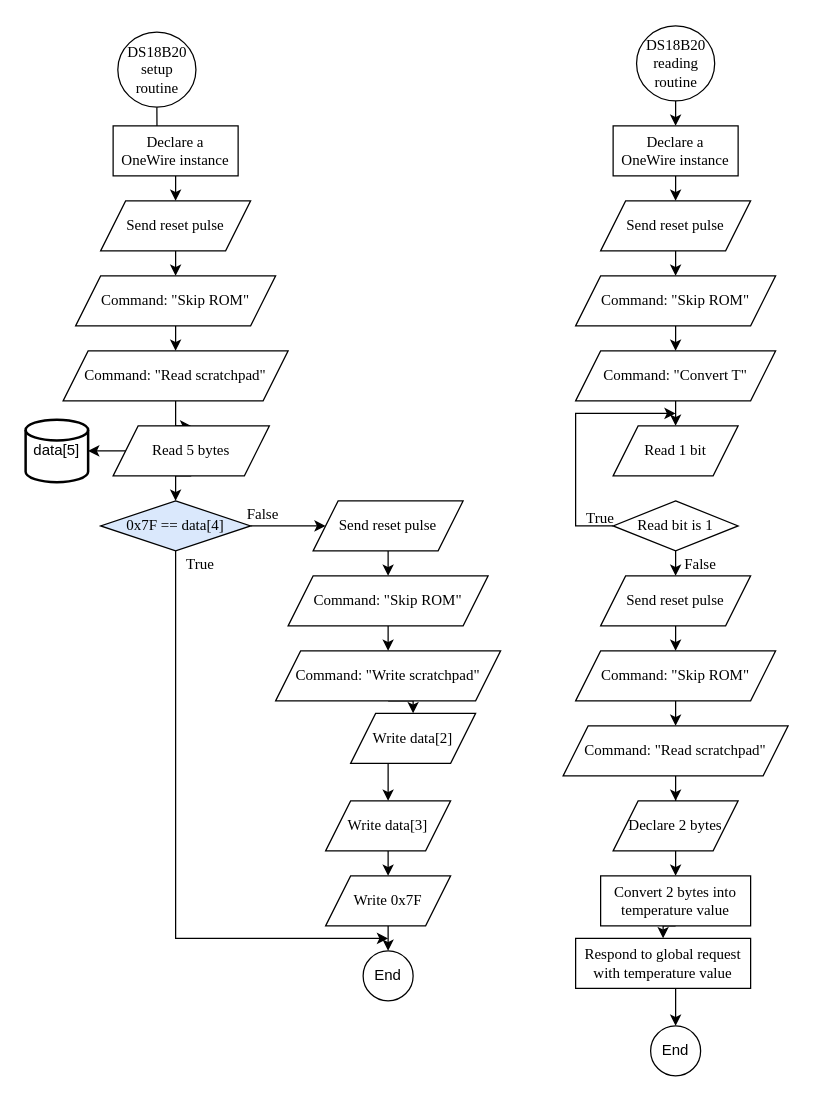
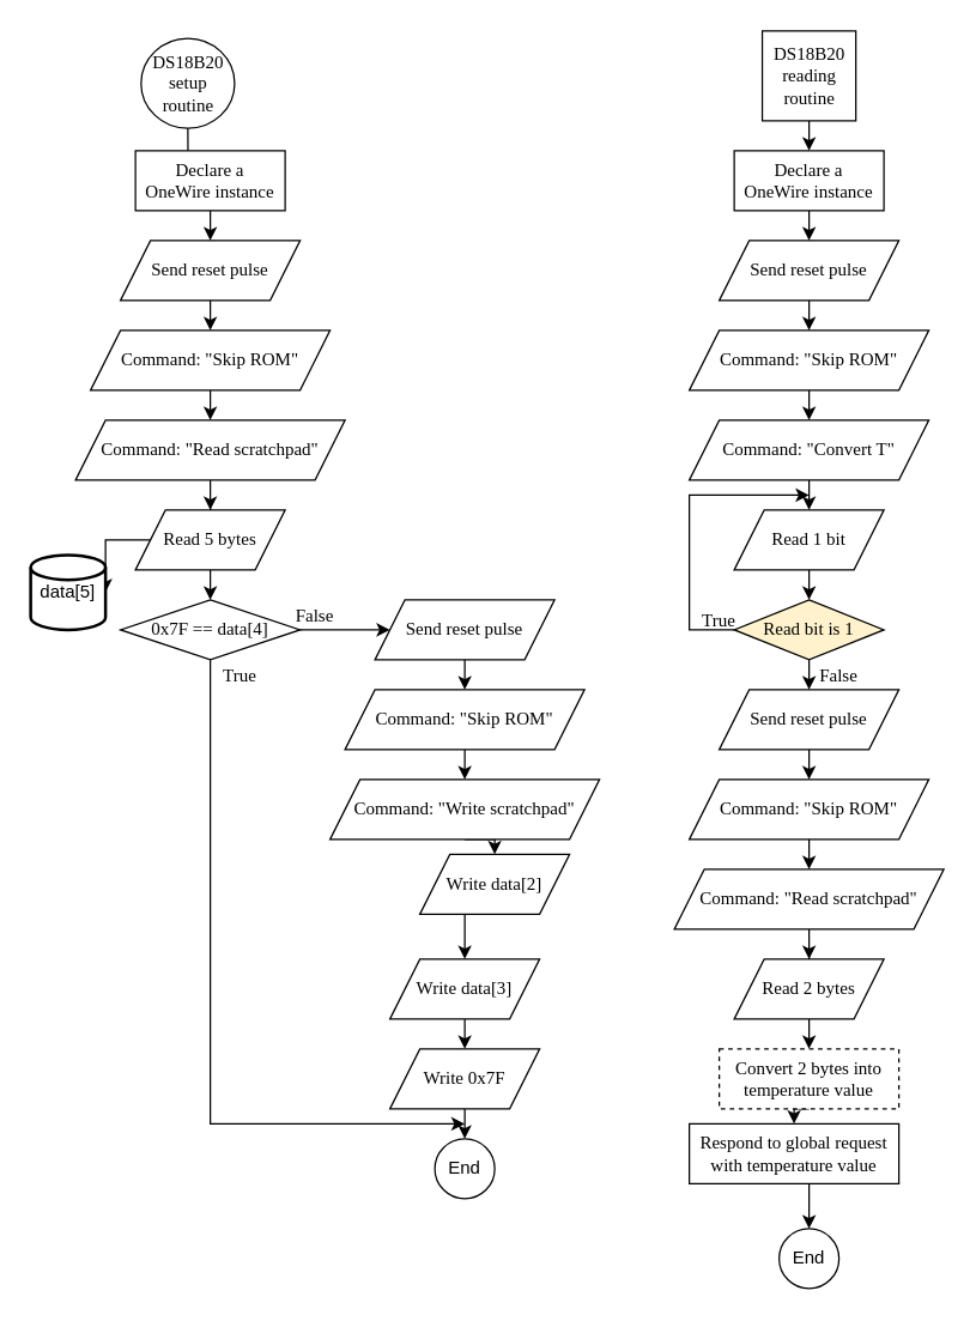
  <mxCell id="0" />
  <mxCell id="1" parent="0" />
  <mxCell id="2" style="edgeStyle=orthogonalEdgeStyle;rounded=0;orthogonalLoop=1;jettySize=auto;html=1;exitX=0.5;exitY=1;exitDx=0;exitDy=0;entryX=0.5;entryY=0;entryDx=0;entryDy=0;" edge="1" parent="1" source="3" target="39"><mxGeometry relative="1" as="geometry" /></mxCell>
- <mxCell id="3" value="&lt;font face=&quot;Times New Roman&quot;&gt;DS18B20 reading routine&lt;/font&gt;" style="ellipse;whiteSpace=wrap;html=1;" vertex="1" parent="1"><mxGeometry x="508.75" y="20" width="62.5" height="60" as="geometry" /></mxCell>
+ <mxCell id="3" value="&lt;font face=&quot;Times New Roman&quot;&gt;DS18B20 reading routine&lt;/font&gt;" style="whiteSpace=wrap;html=1;rounded=0;" vertex="1" parent="1"><mxGeometry x="508.75" y="20" width="62.5" height="60" as="geometry" /></mxCell>
  <mxCell id="4" style="edgeStyle=orthogonalEdgeStyle;rounded=0;orthogonalLoop=1;jettySize=auto;html=1;exitX=0.5;exitY=1;exitDx=0;exitDy=0;entryX=0.5;entryY=0;entryDx=0;entryDy=0;" edge="1" parent="1" source="5" target="7"><mxGeometry relative="1" as="geometry" /></mxCell>
  <mxCell id="5" value="&lt;font face=&quot;Times New Roman&quot;&gt;Send reset pulse&lt;/font&gt;" style="shape=parallelogram;perimeter=parallelogramPerimeter;whiteSpace=wrap;html=1;fixedSize=1;" vertex="1" parent="1"><mxGeometry x="480" y="160" width="120" height="40" as="geometry" /></mxCell>
  <mxCell id="6" style="edgeStyle=orthogonalEdgeStyle;rounded=0;orthogonalLoop=1;jettySize=auto;html=1;exitX=0.5;exitY=1;exitDx=0;exitDy=0;entryX=0.5;entryY=0;entryDx=0;entryDy=0;" edge="1" parent="1" source="7" target="9"><mxGeometry relative="1" as="geometry" /></mxCell>
  <mxCell id="7" value="&lt;font face=&quot;Times New Roman&quot;&gt;Command: &quot;Skip ROM&quot;&lt;/font&gt;" style="shape=parallelogram;perimeter=parallelogramPerimeter;whiteSpace=wrap;html=1;fixedSize=1;" vertex="1" parent="1"><mxGeometry x="460" y="220" width="160" height="40" as="geometry" /></mxCell>
  <mxCell id="8" style="edgeStyle=orthogonalEdgeStyle;rounded=0;orthogonalLoop=1;jettySize=auto;html=1;exitX=0.5;exitY=1;exitDx=0;exitDy=0;entryX=0.5;entryY=0;entryDx=0;entryDy=0;" edge="1" parent="1" source="9" target="11"><mxGeometry relative="1" as="geometry" /></mxCell>
  <mxCell id="9" value="&lt;font face=&quot;Times New Roman&quot;&gt;Command: &quot;Convert T&quot;&lt;/font&gt;" style="shape=parallelogram;perimeter=parallelogramPerimeter;whiteSpace=wrap;html=1;fixedSize=1;" vertex="1" parent="1"><mxGeometry x="460" y="280" width="160" height="40" as="geometry" /></mxCell>
+ <mxCell id="10" style="edgeStyle=orthogonalEdgeStyle;rounded=0;orthogonalLoop=1;jettySize=auto;html=1;exitX=0.5;exitY=1;exitDx=0;exitDy=0;entryX=0.5;entryY=0;entryDx=0;entryDy=0;" edge="1" parent="1" source="11" target="14"><mxGeometry relative="1" as="geometry" /></mxCell>
  <mxCell id="11" value="&lt;font face=&quot;Times New Roman&quot;&gt;Read 1 bit&lt;/font&gt;" style="shape=parallelogram;perimeter=parallelogramPerimeter;whiteSpace=wrap;html=1;fixedSize=1;" vertex="1" parent="1"><mxGeometry x="490" y="340" width="100" height="40" as="geometry" /></mxCell>
  <mxCell id="12" style="edgeStyle=orthogonalEdgeStyle;rounded=0;orthogonalLoop=1;jettySize=auto;html=1;exitX=0;exitY=0.5;exitDx=0;exitDy=0;" edge="1" parent="1" source="14"><mxGeometry relative="1" as="geometry"><mxPoint x="540" y="330" as="targetPoint" /><Array as="points"><mxPoint x="460" y="420" /><mxPoint x="460" y="330" /></Array></mxGeometry></mxCell>
  <mxCell id="13" style="edgeStyle=orthogonalEdgeStyle;rounded=0;orthogonalLoop=1;jettySize=auto;html=1;exitX=0.5;exitY=1;exitDx=0;exitDy=0;entryX=0.5;entryY=0;entryDx=0;entryDy=0;" edge="1" parent="1" source="14" target="17"><mxGeometry relative="1" as="geometry" /></mxCell>
- <mxCell id="14" value="&lt;font face=&quot;Times New Roman&quot;&gt;Read bit is 1&lt;/font&gt;" style="rhombus;whiteSpace=wrap;html=1;" vertex="1" parent="1"><mxGeometry x="490" y="400" width="100" height="40" as="geometry" /></mxCell>
+ <mxCell id="14" value="&lt;font face=&quot;Times New Roman&quot;&gt;Read bit is 1&lt;/font&gt;" style="rhombus;whiteSpace=wrap;html=1;fillColor=#fff2cc;" vertex="1" parent="1"><mxGeometry x="490" y="400" width="100" height="40" as="geometry" /></mxCell>
  <mxCell id="15" value="&lt;font face=&quot;Times New Roman&quot;&gt;True&lt;/font&gt;" style="text;html=1;strokeColor=none;fillColor=none;align=center;verticalAlign=top;whiteSpace=wrap;rounded=0;" vertex="1" parent="1"><mxGeometry x="450" y="400" width="60" height="30" as="geometry" /></mxCell>
  <mxCell id="16" style="edgeStyle=orthogonalEdgeStyle;rounded=0;orthogonalLoop=1;jettySize=auto;html=1;exitX=0.5;exitY=1;exitDx=0;exitDy=0;entryX=0.5;entryY=0;entryDx=0;entryDy=0;" edge="1" parent="1" source="17" target="20"><mxGeometry relative="1" as="geometry" /></mxCell>
  <mxCell id="17" value="&lt;font face=&quot;Times New Roman&quot;&gt;Send reset pulse&lt;/font&gt;" style="shape=parallelogram;perimeter=parallelogramPerimeter;whiteSpace=wrap;html=1;fixedSize=1;" vertex="1" parent="1"><mxGeometry x="480" y="460" width="120" height="40" as="geometry" /></mxCell>
  <mxCell id="18" value="&lt;font face=&quot;Times New Roman&quot;&gt;False&lt;/font&gt;" style="text;html=1;strokeColor=none;fillColor=none;align=center;verticalAlign=bottom;whiteSpace=wrap;rounded=0;" vertex="1" parent="1"><mxGeometry x="530" y="430" width="60" height="30" as="geometry" /></mxCell>
  <mxCell id="19" style="edgeStyle=orthogonalEdgeStyle;rounded=0;orthogonalLoop=1;jettySize=auto;html=1;exitX=0.5;exitY=1;exitDx=0;exitDy=0;entryX=0.5;entryY=0;entryDx=0;entryDy=0;" edge="1" parent="1" source="20" target="22"><mxGeometry relative="1" as="geometry" /></mxCell>
  <mxCell id="20" value="&lt;font face=&quot;Times New Roman&quot;&gt;Command: &quot;Skip ROM&quot;&lt;/font&gt;" style="shape=parallelogram;perimeter=parallelogramPerimeter;whiteSpace=wrap;html=1;fixedSize=1;" vertex="1" parent="1"><mxGeometry x="460" y="520" width="160" height="40" as="geometry" /></mxCell>
  <mxCell id="21" value="" style="edgeStyle=orthogonalEdgeStyle;rounded=0;orthogonalLoop=1;jettySize=auto;html=1;" edge="1" parent="1" source="22" target="24"><mxGeometry relative="1" as="geometry" /></mxCell>
  <mxCell id="22" value="&lt;font face=&quot;Times New Roman&quot;&gt;Command: &quot;Read scratchpad&quot;&lt;/font&gt;" style="shape=parallelogram;perimeter=parallelogramPerimeter;whiteSpace=wrap;html=1;fixedSize=1;" vertex="1" parent="1"><mxGeometry x="450" y="580" width="180" height="40" as="geometry" /></mxCell>
  <mxCell id="23" style="edgeStyle=orthogonalEdgeStyle;rounded=0;orthogonalLoop=1;jettySize=auto;html=1;exitX=0.5;exitY=1;exitDx=0;exitDy=0;entryX=0.5;entryY=0;entryDx=0;entryDy=0;" edge="1" parent="1" source="24" target="26"><mxGeometry relative="1" as="geometry" /></mxCell>
- <mxCell id="24" value="&lt;font face=&quot;Times New Roman&quot;&gt;Declare 2 bytes&lt;/font&gt;" style="shape=parallelogram;perimeter=parallelogramPerimeter;whiteSpace=wrap;html=1;fixedSize=1;" vertex="1" parent="1"><mxGeometry x="490" y="640" width="100" height="40" as="geometry" /></mxCell>
+ <mxCell id="24" value="&lt;font face=&quot;Times New Roman&quot;&gt;Read 2 bytes&lt;/font&gt;" style="shape=parallelogram;perimeter=parallelogramPerimeter;whiteSpace=wrap;html=1;fixedSize=1;" vertex="1" parent="1"><mxGeometry x="490" y="640" width="100" height="40" as="geometry" /></mxCell>
  <mxCell id="25" style="edgeStyle=orthogonalEdgeStyle;rounded=0;orthogonalLoop=1;jettySize=auto;html=1;exitX=0.5;exitY=1;exitDx=0;exitDy=0;entryX=0.5;entryY=0;entryDx=0;entryDy=0;" edge="1" parent="1" source="26" target="28"><mxGeometry relative="1" as="geometry" /></mxCell>
- <mxCell id="26" value="&lt;font face=&quot;Times New Roman&quot;&gt;Convert 2 bytes into temperature value&lt;/font&gt;" style="rounded=0;whiteSpace=wrap;html=1;" vertex="1" parent="1"><mxGeometry x="480" y="700" width="120" height="40" as="geometry" /></mxCell>
+ <mxCell id="26" value="&lt;font face=&quot;Times New Roman&quot;&gt;Convert 2 bytes into temperature value&lt;/font&gt;" style="rounded=0;whiteSpace=wrap;html=1;dashed=1;" vertex="1" parent="1"><mxGeometry x="480" y="700" width="120" height="40" as="geometry" /></mxCell>
  <mxCell id="27" style="edgeStyle=orthogonalEdgeStyle;rounded=0;orthogonalLoop=1;jettySize=auto;html=1;exitX=0.5;exitY=1;exitDx=0;exitDy=0;entryX=0.5;entryY=0;entryDx=0;entryDy=0;" edge="1" parent="1" source="28" target="29"><mxGeometry relative="1" as="geometry" /></mxCell>
  <mxCell id="28" value="&lt;font face=&quot;Times New Roman&quot;&gt;Respond to global request with temperature value&lt;/font&gt;" style="rounded=0;whiteSpace=wrap;html=1;" vertex="1" parent="1"><mxGeometry x="460" y="750" width="140" height="40" as="geometry" /></mxCell>
  <mxCell id="29" value="End" style="ellipse;whiteSpace=wrap;html=1;aspect=fixed;" vertex="1" parent="1"><mxGeometry x="520" y="820" width="40" height="40" as="geometry" /></mxCell>
  <mxCell id="30" style="edgeStyle=orthogonalEdgeStyle;rounded=0;orthogonalLoop=1;jettySize=auto;html=1;exitX=0.5;exitY=1;exitDx=0;exitDy=0;entryX=0.5;entryY=0;entryDx=0;entryDy=0;" edge="1" parent="1" source="31" target="33"><mxGeometry relative="1" as="geometry" /></mxCell>
  <mxCell id="31" value="&lt;font face=&quot;Times New Roman&quot;&gt;Send reset pulse&lt;/font&gt;" style="shape=parallelogram;perimeter=parallelogramPerimeter;whiteSpace=wrap;html=1;fixedSize=1;" vertex="1" parent="1"><mxGeometry x="80" y="160" width="120" height="40" as="geometry" /></mxCell>
  <mxCell id="32" style="edgeStyle=orthogonalEdgeStyle;rounded=0;orthogonalLoop=1;jettySize=auto;html=1;exitX=0.5;exitY=1;exitDx=0;exitDy=0;entryX=0.5;entryY=0;entryDx=0;entryDy=0;" edge="1" parent="1" source="33"><mxGeometry relative="1" as="geometry"><mxPoint x="140" y="280" as="targetPoint" /></mxGeometry></mxCell>
  <mxCell id="33" value="&lt;font face=&quot;Times New Roman&quot;&gt;Command: &quot;Skip ROM&quot;&lt;/font&gt;" style="shape=parallelogram;perimeter=parallelogramPerimeter;whiteSpace=wrap;html=1;fixedSize=1;" vertex="1" parent="1"><mxGeometry x="60" y="220" width="160" height="40" as="geometry" /></mxCell>
  <mxCell id="34" value="" style="edgeStyle=orthogonalEdgeStyle;rounded=0;orthogonalLoop=1;jettySize=auto;html=1;" edge="1" parent="1" source="35" target="37"><mxGeometry relative="1" as="geometry" /></mxCell>
  <mxCell id="35" value="&lt;font face=&quot;Times New Roman&quot;&gt;DS18B20 setup routine&lt;/font&gt;" style="ellipse;whiteSpace=wrap;html=1;" vertex="1" parent="1"><mxGeometry x="93.75" y="25" width="62.5" height="60" as="geometry" /></mxCell>
  <mxCell id="36" style="edgeStyle=orthogonalEdgeStyle;rounded=0;orthogonalLoop=1;jettySize=auto;html=1;exitX=0.5;exitY=1;exitDx=0;exitDy=0;entryX=0.5;entryY=0;entryDx=0;entryDy=0;" edge="1" parent="1" source="37" target="31"><mxGeometry relative="1" as="geometry" /></mxCell>
  <mxCell id="37" value="&lt;font face=&quot;Times New Roman&quot;&gt;Declare a &lt;br&gt;OneWire instance&lt;/font&gt;" style="rounded=0;whiteSpace=wrap;html=1;" vertex="1" parent="1"><mxGeometry x="90" y="100" width="100" height="40" as="geometry" /></mxCell>
  <mxCell id="38" style="edgeStyle=orthogonalEdgeStyle;rounded=0;orthogonalLoop=1;jettySize=auto;html=1;exitX=0.5;exitY=1;exitDx=0;exitDy=0;entryX=0.5;entryY=0;entryDx=0;entryDy=0;" edge="1" parent="1" source="39" target="5"><mxGeometry relative="1" as="geometry" /></mxCell>
  <mxCell id="39" value="&lt;font face=&quot;Times New Roman&quot;&gt;Declare a &lt;br&gt;OneWire instance&lt;/font&gt;" style="rounded=0;whiteSpace=wrap;html=1;" vertex="1" parent="1"><mxGeometry x="490" y="100" width="100" height="40" as="geometry" /></mxCell>
  <mxCell id="40" value="" style="edgeStyle=orthogonalEdgeStyle;rounded=0;orthogonalLoop=1;jettySize=auto;html=1;" edge="1" parent="1" source="41" target="44"><mxGeometry relative="1" as="geometry" /></mxCell>
  <mxCell id="41" value="&lt;font face=&quot;Times New Roman&quot;&gt;Command: &quot;Read scratchpad&quot;&lt;/font&gt;" style="shape=parallelogram;perimeter=parallelogramPerimeter;whiteSpace=wrap;html=1;fixedSize=1;" vertex="1" parent="1"><mxGeometry x="50" y="280" width="180" height="40" as="geometry" /></mxCell>
  <mxCell id="42" style="edgeStyle=orthogonalEdgeStyle;rounded=0;orthogonalLoop=1;jettySize=auto;html=1;exitX=0.5;exitY=1;exitDx=0;exitDy=0;entryX=0.5;entryY=0;entryDx=0;entryDy=0;" edge="1" parent="1" source="44"><mxGeometry relative="1" as="geometry"><mxPoint x="140" y="400" as="targetPoint" /></mxGeometry></mxCell>
  <mxCell id="43" style="edgeStyle=orthogonalEdgeStyle;rounded=0;orthogonalLoop=1;jettySize=auto;html=1;exitX=0;exitY=0.5;exitDx=0;exitDy=0;entryX=1;entryY=0.5;entryDx=0;entryDy=0;entryPerimeter=0;" edge="1" parent="1" source="44" target="45"><mxGeometry relative="1" as="geometry" /></mxCell>
- <mxCell id="44" value="&lt;font face=&quot;Times New Roman&quot;&gt;Read 5 bytes&lt;/font&gt;" style="shape=parallelogram;perimeter=parallelogramPerimeter;whiteSpace=wrap;html=1;fixedSize=1;" vertex="1" parent="1"><mxGeometry x="90" y="340" width="125" height="40" as="geometry" /></mxCell>
- <mxCell id="45" value="data[5]" style="strokeWidth=2;html=1;shape=mxgraph.flowchart.database;whiteSpace=wrap;" vertex="1" parent="1"><mxGeometry x="20" y="335" width="50" height="50" as="geometry" /></mxCell>
+ <mxCell id="44" value="&lt;font face=&quot;Times New Roman&quot;&gt;Read 5 bytes&lt;/font&gt;" style="shape=parallelogram;perimeter=parallelogramPerimeter;whiteSpace=wrap;html=1;fixedSize=1;" vertex="1" parent="1"><mxGeometry x="90" y="340" width="100" height="40" as="geometry" /></mxCell>
+ <mxCell id="45" value="data[5]" style="strokeWidth=2;html=1;shape=mxgraph.flowchart.database;whiteSpace=wrap;" vertex="1" parent="1"><mxGeometry x="20" y="370" width="50" height="50" as="geometry" /></mxCell>
  <mxCell id="46" style="edgeStyle=orthogonalEdgeStyle;rounded=0;orthogonalLoop=1;jettySize=auto;html=1;exitX=1;exitY=0.5;exitDx=0;exitDy=0;" edge="1" parent="1" source="48" target="50"><mxGeometry relative="1" as="geometry" /></mxCell>
  <mxCell id="47" style="edgeStyle=orthogonalEdgeStyle;rounded=0;orthogonalLoop=1;jettySize=auto;html=1;exitX=0.5;exitY=1;exitDx=0;exitDy=0;" edge="1" parent="1" source="48"><mxGeometry relative="1" as="geometry"><mxPoint x="310" y="750" as="targetPoint" /><Array as="points"><mxPoint x="140" y="750" /><mxPoint x="200" y="750" /></Array></mxGeometry></mxCell>
- <mxCell id="48" value="&lt;font face=&quot;Times New Roman&quot;&gt;0x7F == data[4]&lt;/font&gt;" style="rhombus;whiteSpace=wrap;html=1;fillColor=#dae8fc;" vertex="1" parent="1"><mxGeometry x="80" y="400" width="120" height="40" as="geometry" /></mxCell>
+ <mxCell id="48" value="&lt;font face=&quot;Times New Roman&quot;&gt;0x7F == data[4]&lt;/font&gt;" style="rhombus;whiteSpace=wrap;html=1;" vertex="1" parent="1"><mxGeometry x="80" y="400" width="120" height="40" as="geometry" /></mxCell>
  <mxCell id="49" style="edgeStyle=orthogonalEdgeStyle;rounded=0;orthogonalLoop=1;jettySize=auto;html=1;exitX=0.5;exitY=1;exitDx=0;exitDy=0;entryX=0.5;entryY=0;entryDx=0;entryDy=0;" edge="1" parent="1" source="50" target="53"><mxGeometry relative="1" as="geometry" /></mxCell>
  <mxCell id="50" value="&lt;font face=&quot;Times New Roman&quot;&gt;Send reset pulse&lt;/font&gt;" style="shape=parallelogram;perimeter=parallelogramPerimeter;whiteSpace=wrap;html=1;fixedSize=1;" vertex="1" parent="1"><mxGeometry x="250" y="400" width="120" height="40" as="geometry" /></mxCell>
  <mxCell id="51" value="&lt;font face=&quot;Times New Roman&quot;&gt;False&lt;/font&gt;" style="text;html=1;strokeColor=none;fillColor=none;align=center;verticalAlign=bottom;whiteSpace=wrap;rounded=0;" vertex="1" parent="1"><mxGeometry x="180" y="390" width="60" height="30" as="geometry" /></mxCell>
  <mxCell id="52" style="edgeStyle=orthogonalEdgeStyle;rounded=0;orthogonalLoop=1;jettySize=auto;html=1;exitX=0.5;exitY=1;exitDx=0;exitDy=0;entryX=0.5;entryY=0;entryDx=0;entryDy=0;" edge="1" parent="1" source="53" target="63"><mxGeometry relative="1" as="geometry" /></mxCell>
  <mxCell id="53" value="&lt;font face=&quot;Times New Roman&quot;&gt;Command: &quot;Skip ROM&quot;&lt;/font&gt;" style="shape=parallelogram;perimeter=parallelogramPerimeter;whiteSpace=wrap;html=1;fixedSize=1;" vertex="1" parent="1"><mxGeometry x="230" y="460" width="160" height="40" as="geometry" /></mxCell>
  <mxCell id="54" style="edgeStyle=orthogonalEdgeStyle;rounded=0;orthogonalLoop=1;jettySize=auto;html=1;exitX=0.5;exitY=1;exitDx=0;exitDy=0;entryX=0.5;entryY=0;entryDx=0;entryDy=0;" edge="1" parent="1" source="55" target="57"><mxGeometry relative="1" as="geometry" /></mxCell>
  <mxCell id="55" value="&lt;font face=&quot;Times New Roman&quot;&gt;Write data[2]&lt;/font&gt;" style="shape=parallelogram;perimeter=parallelogramPerimeter;whiteSpace=wrap;html=1;fixedSize=1;" vertex="1" parent="1"><mxGeometry x="280" y="570" width="100" height="40" as="geometry" /></mxCell>
  <mxCell id="56" style="edgeStyle=orthogonalEdgeStyle;rounded=0;orthogonalLoop=1;jettySize=auto;html=1;exitX=0.5;exitY=1;exitDx=0;exitDy=0;entryX=0.5;entryY=0;entryDx=0;entryDy=0;" edge="1" parent="1" source="57" target="59"><mxGeometry relative="1" as="geometry" /></mxCell>
  <mxCell id="57" value="&lt;font face=&quot;Times New Roman&quot;&gt;Write data[3]&lt;/font&gt;" style="shape=parallelogram;perimeter=parallelogramPerimeter;whiteSpace=wrap;html=1;fixedSize=1;" vertex="1" parent="1"><mxGeometry x="260" y="640" width="100" height="40" as="geometry" /></mxCell>
  <mxCell id="58" style="edgeStyle=orthogonalEdgeStyle;rounded=0;orthogonalLoop=1;jettySize=auto;html=1;exitX=0.5;exitY=1;exitDx=0;exitDy=0;entryX=0.5;entryY=0;entryDx=0;entryDy=0;" edge="1" parent="1" source="59" target="60"><mxGeometry relative="1" as="geometry" /></mxCell>
  <mxCell id="59" value="&lt;font face=&quot;Times New Roman&quot;&gt;Write 0x7F&lt;/font&gt;" style="shape=parallelogram;perimeter=parallelogramPerimeter;whiteSpace=wrap;html=1;fixedSize=1;" vertex="1" parent="1"><mxGeometry x="260" y="700" width="100" height="40" as="geometry" /></mxCell>
  <mxCell id="60" value="End" style="ellipse;whiteSpace=wrap;html=1;aspect=fixed;" vertex="1" parent="1"><mxGeometry x="290" y="760" width="40" height="40" as="geometry" /></mxCell>
  <mxCell id="61" value="&lt;font face=&quot;Times New Roman&quot;&gt;True&lt;/font&gt;" style="text;html=1;strokeColor=none;fillColor=none;align=center;verticalAlign=bottom;whiteSpace=wrap;rounded=0;" vertex="1" parent="1"><mxGeometry x="130" y="430" width="60" height="30" as="geometry" /></mxCell>
  <mxCell id="62" style="edgeStyle=orthogonalEdgeStyle;rounded=0;orthogonalLoop=1;jettySize=auto;html=1;exitX=0.5;exitY=1;exitDx=0;exitDy=0;entryX=0.5;entryY=0;entryDx=0;entryDy=0;" edge="1" parent="1" source="63" target="55"><mxGeometry relative="1" as="geometry" /></mxCell>
  <mxCell id="63" value="&lt;font face=&quot;Times New Roman&quot;&gt;Command: &quot;Write scratchpad&quot;&lt;/font&gt;" style="shape=parallelogram;perimeter=parallelogramPerimeter;whiteSpace=wrap;html=1;fixedSize=1;" vertex="1" parent="1"><mxGeometry x="220" y="520" width="180" height="40" as="geometry" /></mxCell>
